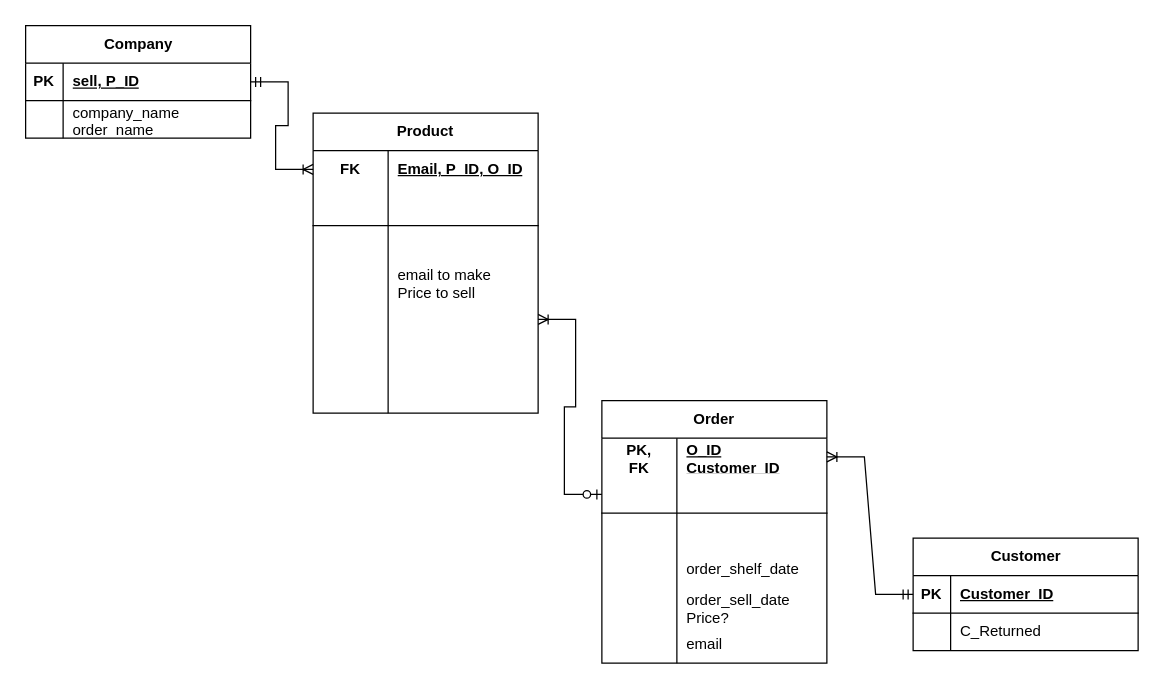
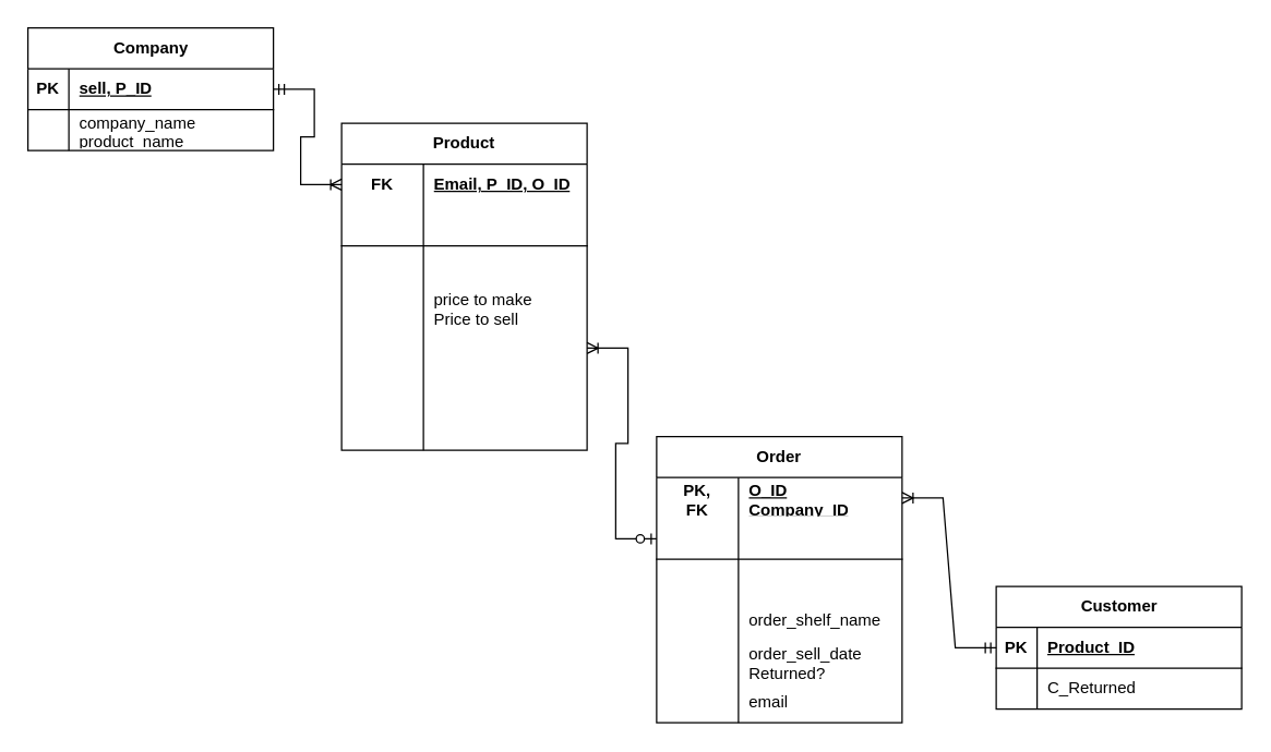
  <mxCell id="0" />
  <mxCell id="1" parent="0" />
  <mxCell id="2" value="Company" style="shape=table;startSize=30;container=1;collapsible=1;childLayout=tableLayout;fixedRows=1;rowLines=0;fontStyle=1;align=center;resizeLast=1;html=1;" parent="1" vertex="1"><mxGeometry x="20" y="20" width="180" height="90" as="geometry" /></mxCell>
  <mxCell id="3" value="" style="shape=tableRow;horizontal=0;startSize=0;swimlaneHead=0;swimlaneBody=0;fillColor=none;collapsible=0;dropTarget=0;points=[[0,0.5],[1,0.5]];portConstraint=eastwest;top=0;left=0;right=0;bottom=1;" parent="2" vertex="1"><mxGeometry y="30" width="180" height="30" as="geometry" /></mxCell>
  <mxCell id="4" value="PK" style="shape=partialRectangle;connectable=0;fillColor=none;top=0;left=0;bottom=0;right=0;fontStyle=1;overflow=hidden;whiteSpace=wrap;html=1;" parent="3" vertex="1"><mxGeometry width="30" height="30" as="geometry"><mxRectangle width="30" height="30" as="alternateBounds" /></mxGeometry></mxCell>
  <mxCell id="5" value="sell, P_ID" style="shape=partialRectangle;connectable=0;fillColor=none;top=0;left=0;bottom=0;right=0;align=left;spacingLeft=6;fontStyle=5;overflow=hidden;whiteSpace=wrap;html=1;" parent="3" vertex="1"><mxGeometry x="30" width="150" height="30" as="geometry"><mxRectangle width="150" height="30" as="alternateBounds" /></mxGeometry></mxCell>
  <mxCell id="6" value="" style="shape=tableRow;horizontal=0;startSize=0;swimlaneHead=0;swimlaneBody=0;fillColor=none;collapsible=0;dropTarget=0;points=[[0,0.5],[1,0.5]];portConstraint=eastwest;top=0;left=0;right=0;bottom=0;" parent="2" vertex="1"><mxGeometry y="60" width="180" height="30" as="geometry" /></mxCell>
  <mxCell id="7" value="" style="shape=partialRectangle;connectable=0;fillColor=none;top=0;left=0;bottom=0;right=0;editable=1;overflow=hidden;whiteSpace=wrap;html=1;" parent="6" vertex="1"><mxGeometry width="30" height="30" as="geometry"><mxRectangle width="30" height="30" as="alternateBounds" /></mxGeometry></mxCell>
- <mxCell id="8" value="company_name&lt;br&gt;order_name" style="shape=partialRectangle;connectable=0;fillColor=none;top=0;left=0;bottom=0;right=0;align=left;spacingLeft=6;overflow=hidden;whiteSpace=wrap;html=1;" parent="6" vertex="1"><mxGeometry x="30" width="150" height="30" as="geometry"><mxRectangle width="150" height="30" as="alternateBounds" /></mxGeometry></mxCell>
+ <mxCell id="8" value="company_name&lt;br&gt;product_name" style="shape=partialRectangle;connectable=0;fillColor=none;top=0;left=0;bottom=0;right=0;align=left;spacingLeft=6;overflow=hidden;whiteSpace=wrap;html=1;" parent="6" vertex="1"><mxGeometry x="30" width="150" height="30" as="geometry"><mxRectangle width="150" height="30" as="alternateBounds" /></mxGeometry></mxCell>
  <mxCell id="9" value="Product" style="shape=table;startSize=30;container=1;collapsible=1;childLayout=tableLayout;fixedRows=1;rowLines=0;fontStyle=1;align=center;resizeLast=1;html=1;whiteSpace=wrap;" parent="1" vertex="1"><mxGeometry x="250" y="90" width="180" height="240" as="geometry" /></mxCell>
  <mxCell id="10" value="" style="shape=tableRow;horizontal=0;startSize=0;swimlaneHead=0;swimlaneBody=0;fillColor=none;collapsible=0;dropTarget=0;points=[[0,0.5],[1,0.5]];portConstraint=eastwest;top=0;left=0;right=0;bottom=0;html=1;" parent="9" vertex="1"><mxGeometry y="30" width="180" height="30" as="geometry" /></mxCell>
  <mxCell id="11" value="FK" style="shape=partialRectangle;connectable=0;fillColor=none;top=0;left=0;bottom=0;right=0;fontStyle=1;overflow=hidden;html=1;whiteSpace=wrap;" parent="10" vertex="1"><mxGeometry width="60" height="30" as="geometry"><mxRectangle width="60" height="30" as="alternateBounds" /></mxGeometry></mxCell>
  <mxCell id="12" value="Email, P_ID, O_ID" style="shape=partialRectangle;connectable=0;fillColor=none;top=0;left=0;bottom=0;right=0;align=left;spacingLeft=6;fontStyle=5;overflow=hidden;html=1;whiteSpace=wrap;" parent="10" vertex="1"><mxGeometry x="60" width="120" height="30" as="geometry"><mxRectangle width="120" height="30" as="alternateBounds" /></mxGeometry></mxCell>
  <mxCell id="13" value="" style="shape=tableRow;horizontal=0;startSize=0;swimlaneHead=0;swimlaneBody=0;fillColor=none;collapsible=0;dropTarget=0;points=[[0,0.5],[1,0.5]];portConstraint=eastwest;top=0;left=0;right=0;bottom=1;html=1;" parent="9" vertex="1"><mxGeometry y="60" width="180" height="30" as="geometry" /></mxCell>
  <mxCell id="14" value="" style="shape=partialRectangle;connectable=0;fillColor=none;top=0;left=0;bottom=0;right=0;fontStyle=1;overflow=hidden;html=1;whiteSpace=wrap;" parent="13" vertex="1"><mxGeometry width="60" height="30" as="geometry"><mxRectangle width="60" height="30" as="alternateBounds" /></mxGeometry></mxCell>
  <mxCell id="15" value="" style="shape=partialRectangle;connectable=0;fillColor=none;top=0;left=0;bottom=0;right=0;align=left;spacingLeft=6;fontStyle=5;overflow=hidden;html=1;whiteSpace=wrap;" parent="13" vertex="1"><mxGeometry x="60" width="120" height="30" as="geometry"><mxRectangle width="120" height="30" as="alternateBounds" /></mxGeometry></mxCell>
  <mxCell id="16" value="" style="shape=tableRow;horizontal=0;startSize=0;swimlaneHead=0;swimlaneBody=0;fillColor=none;collapsible=0;dropTarget=0;points=[[0,0.5],[1,0.5]];portConstraint=eastwest;top=0;left=0;right=0;bottom=0;html=1;" parent="9" vertex="1"><mxGeometry y="90" width="180" height="30" as="geometry" /></mxCell>
  <mxCell id="17" value="" style="shape=partialRectangle;connectable=0;fillColor=none;top=0;left=0;bottom=0;right=0;editable=1;overflow=hidden;html=1;whiteSpace=wrap;" parent="16" vertex="1"><mxGeometry width="60" height="30" as="geometry"><mxRectangle width="60" height="30" as="alternateBounds" /></mxGeometry></mxCell>
  <mxCell id="18" value="" style="shape=partialRectangle;connectable=0;fillColor=none;top=0;left=0;bottom=0;right=0;align=left;spacingLeft=6;overflow=hidden;html=1;whiteSpace=wrap;" parent="16" vertex="1"><mxGeometry x="60" width="120" height="30" as="geometry"><mxRectangle width="120" height="30" as="alternateBounds" /></mxGeometry></mxCell>
  <mxCell id="19" value="" style="shape=tableRow;horizontal=0;startSize=0;swimlaneHead=0;swimlaneBody=0;fillColor=none;collapsible=0;dropTarget=0;points=[[0,0.5],[1,0.5]];portConstraint=eastwest;top=0;left=0;right=0;bottom=0;html=1;" parent="9" vertex="1"><mxGeometry y="120" width="180" height="30" as="geometry" /></mxCell>
  <mxCell id="20" value="" style="shape=partialRectangle;connectable=0;fillColor=none;top=0;left=0;bottom=0;right=0;editable=1;overflow=hidden;html=1;whiteSpace=wrap;" parent="19" vertex="1"><mxGeometry width="60" height="30" as="geometry"><mxRectangle width="60" height="30" as="alternateBounds" /></mxGeometry></mxCell>
- <mxCell id="21" value="email to make&lt;br&gt;Price to sell&lt;br&gt;&lt;span style=&quot;white-space: pre;&quot;&gt;&#09;&lt;/span&gt;&lt;span style=&quot;white-space: pre;&quot;&gt;&#09;&lt;/span&gt;&lt;span style=&quot;white-space: pre;&quot;&gt;&#09;&lt;/span&gt;" style="shape=partialRectangle;connectable=0;fillColor=none;top=0;left=0;bottom=0;right=0;align=left;spacingLeft=6;overflow=hidden;html=1;whiteSpace=wrap;" parent="19" vertex="1"><mxGeometry x="60" width="120" height="30" as="geometry"><mxRectangle width="120" height="30" as="alternateBounds" /></mxGeometry></mxCell>
+ <mxCell id="21" value="price to make&lt;br&gt;Price to sell&lt;br&gt;&lt;span style=&quot;white-space: pre;&quot;&gt;&#09;&lt;/span&gt;&lt;span style=&quot;white-space: pre;&quot;&gt;&#09;&lt;/span&gt;&lt;span style=&quot;white-space: pre;&quot;&gt;&#09;&lt;/span&gt;" style="shape=partialRectangle;connectable=0;fillColor=none;top=0;left=0;bottom=0;right=0;align=left;spacingLeft=6;overflow=hidden;html=1;whiteSpace=wrap;" parent="19" vertex="1"><mxGeometry x="60" width="120" height="30" as="geometry"><mxRectangle width="120" height="30" as="alternateBounds" /></mxGeometry></mxCell>
  <mxCell id="22" value="" style="shape=tableRow;horizontal=0;startSize=0;swimlaneHead=0;swimlaneBody=0;fillColor=none;collapsible=0;dropTarget=0;points=[[0,0.5],[1,0.5]];portConstraint=eastwest;top=0;left=0;right=0;bottom=0;html=1;" parent="9" vertex="1"><mxGeometry y="150" width="180" height="30" as="geometry" /></mxCell>
  <mxCell id="23" value="" style="shape=partialRectangle;connectable=0;fillColor=none;top=0;left=0;bottom=0;right=0;editable=1;overflow=hidden;html=1;whiteSpace=wrap;" parent="22" vertex="1"><mxGeometry width="60" height="30" as="geometry"><mxRectangle width="60" height="30" as="alternateBounds" /></mxGeometry></mxCell>
  <mxCell id="24" value="" style="shape=partialRectangle;connectable=0;fillColor=none;top=0;left=0;bottom=0;right=0;align=left;spacingLeft=6;overflow=hidden;html=1;whiteSpace=wrap;" parent="22" vertex="1"><mxGeometry x="60" width="120" height="30" as="geometry"><mxRectangle width="120" height="30" as="alternateBounds" /></mxGeometry></mxCell>
  <mxCell id="25" value="" style="shape=tableRow;horizontal=0;startSize=0;swimlaneHead=0;swimlaneBody=0;fillColor=none;collapsible=0;dropTarget=0;points=[[0,0.5],[1,0.5]];portConstraint=eastwest;top=0;left=0;right=0;bottom=0;html=1;" parent="9" vertex="1"><mxGeometry y="180" width="180" height="30" as="geometry" /></mxCell>
  <mxCell id="26" value="" style="shape=partialRectangle;connectable=0;fillColor=none;top=0;left=0;bottom=0;right=0;editable=1;overflow=hidden;html=1;whiteSpace=wrap;" parent="25" vertex="1"><mxGeometry width="60" height="30" as="geometry"><mxRectangle width="60" height="30" as="alternateBounds" /></mxGeometry></mxCell>
  <mxCell id="27" value="" style="shape=partialRectangle;connectable=0;fillColor=none;top=0;left=0;bottom=0;right=0;align=left;spacingLeft=6;overflow=hidden;html=1;whiteSpace=wrap;" parent="25" vertex="1"><mxGeometry x="60" width="120" height="30" as="geometry"><mxRectangle width="120" height="30" as="alternateBounds" /></mxGeometry></mxCell>
  <mxCell id="28" value="" style="shape=tableRow;horizontal=0;startSize=0;swimlaneHead=0;swimlaneBody=0;fillColor=none;collapsible=0;dropTarget=0;points=[[0,0.5],[1,0.5]];portConstraint=eastwest;top=0;left=0;right=0;bottom=0;html=1;" parent="9" vertex="1"><mxGeometry y="210" width="180" height="30" as="geometry" /></mxCell>
  <mxCell id="29" value="" style="shape=partialRectangle;connectable=0;fillColor=none;top=0;left=0;bottom=0;right=0;editable=1;overflow=hidden;html=1;whiteSpace=wrap;" parent="28" vertex="1"><mxGeometry width="60" height="30" as="geometry"><mxRectangle width="60" height="30" as="alternateBounds" /></mxGeometry></mxCell>
  <mxCell id="30" value="" style="shape=partialRectangle;connectable=0;fillColor=none;top=0;left=0;bottom=0;right=0;align=left;spacingLeft=6;overflow=hidden;html=1;whiteSpace=wrap;" parent="28" vertex="1"><mxGeometry x="60" width="120" height="30" as="geometry"><mxRectangle width="120" height="30" as="alternateBounds" /></mxGeometry></mxCell>
  <mxCell id="31" value="" style="edgeStyle=entityRelationEdgeStyle;fontSize=12;html=1;endArrow=ERoneToMany;startArrow=ERmandOne;rounded=0;exitX=1;exitY=0.5;exitDx=0;exitDy=0;" parent="9" source="3" edge="1"><mxGeometry width="100" height="100" relative="1" as="geometry"><mxPoint x="-10" y="310" as="sourcePoint" /><mxPoint y="45" as="targetPoint" /><Array as="points"><mxPoint x="-280" y="130" /><mxPoint x="-90" y="220" /><mxPoint x="-270" y="180" /></Array></mxGeometry></mxCell>
  <mxCell id="32" value="Order" style="shape=table;startSize=30;container=1;collapsible=1;childLayout=tableLayout;fixedRows=1;rowLines=0;fontStyle=1;align=center;resizeLast=1;html=1;whiteSpace=wrap;" parent="1" vertex="1"><mxGeometry x="481" y="320" width="180" height="210" as="geometry" /></mxCell>
  <mxCell id="33" value="" style="shape=tableRow;horizontal=0;startSize=0;swimlaneHead=0;swimlaneBody=0;fillColor=none;collapsible=0;dropTarget=0;points=[[0,0.5],[1,0.5]];portConstraint=eastwest;top=0;left=0;right=0;bottom=0;html=1;" parent="32" vertex="1"><mxGeometry y="30" width="180" height="30" as="geometry" /></mxCell>
  <mxCell id="34" value="PK,&lt;br&gt;FK" style="shape=partialRectangle;connectable=0;fillColor=none;top=0;left=0;bottom=0;right=0;fontStyle=1;overflow=hidden;html=1;whiteSpace=wrap;" parent="33" vertex="1"><mxGeometry width="60" height="30" as="geometry"><mxRectangle width="60" height="30" as="alternateBounds" /></mxGeometry></mxCell>
- <mxCell id="35" value="O_ID &lt;br&gt;Customer_ID" style="shape=partialRectangle;connectable=0;fillColor=none;top=0;left=0;bottom=0;right=0;align=left;spacingLeft=6;fontStyle=5;overflow=hidden;html=1;whiteSpace=wrap;" parent="33" vertex="1"><mxGeometry x="60" width="120" height="30" as="geometry"><mxRectangle width="120" height="30" as="alternateBounds" /></mxGeometry></mxCell>
+ <mxCell id="35" value="O_ID &lt;br&gt;Company_ID" style="shape=partialRectangle;connectable=0;fillColor=none;top=0;left=0;bottom=0;right=0;align=left;spacingLeft=6;fontStyle=5;overflow=hidden;html=1;whiteSpace=wrap;" parent="33" vertex="1"><mxGeometry x="60" width="120" height="30" as="geometry"><mxRectangle width="120" height="30" as="alternateBounds" /></mxGeometry></mxCell>
  <mxCell id="36" value="" style="shape=tableRow;horizontal=0;startSize=0;swimlaneHead=0;swimlaneBody=0;fillColor=none;collapsible=0;dropTarget=0;points=[[0,0.5],[1,0.5]];portConstraint=eastwest;top=0;left=0;right=0;bottom=1;html=1;" parent="32" vertex="1"><mxGeometry y="60" width="180" height="30" as="geometry" /></mxCell>
  <mxCell id="37" value="" style="shape=partialRectangle;connectable=0;fillColor=none;top=0;left=0;bottom=0;right=0;fontStyle=1;overflow=hidden;html=1;whiteSpace=wrap;" parent="36" vertex="1"><mxGeometry width="60" height="30" as="geometry"><mxRectangle width="60" height="30" as="alternateBounds" /></mxGeometry></mxCell>
  <mxCell id="38" value="" style="shape=partialRectangle;connectable=0;fillColor=none;top=0;left=0;bottom=0;right=0;align=left;spacingLeft=6;fontStyle=5;overflow=hidden;html=1;whiteSpace=wrap;" parent="36" vertex="1"><mxGeometry x="60" width="120" height="30" as="geometry"><mxRectangle width="120" height="30" as="alternateBounds" /></mxGeometry></mxCell>
  <mxCell id="39" value="" style="shape=tableRow;horizontal=0;startSize=0;swimlaneHead=0;swimlaneBody=0;fillColor=none;collapsible=0;dropTarget=0;points=[[0,0.5],[1,0.5]];portConstraint=eastwest;top=0;left=0;right=0;bottom=0;html=1;" parent="32" vertex="1"><mxGeometry y="90" width="180" height="30" as="geometry" /></mxCell>
  <mxCell id="40" value="" style="shape=partialRectangle;connectable=0;fillColor=none;top=0;left=0;bottom=0;right=0;editable=1;overflow=hidden;html=1;whiteSpace=wrap;" parent="39" vertex="1"><mxGeometry width="60" height="30" as="geometry"><mxRectangle width="60" height="30" as="alternateBounds" /></mxGeometry></mxCell>
  <mxCell id="41" value="" style="shape=partialRectangle;connectable=0;fillColor=none;top=0;left=0;bottom=0;right=0;align=left;spacingLeft=6;overflow=hidden;html=1;whiteSpace=wrap;" parent="39" vertex="1"><mxGeometry x="60" width="120" height="30" as="geometry"><mxRectangle width="120" height="30" as="alternateBounds" /></mxGeometry></mxCell>
  <mxCell id="42" value="" style="shape=tableRow;horizontal=0;startSize=0;swimlaneHead=0;swimlaneBody=0;fillColor=none;collapsible=0;dropTarget=0;points=[[0,0.5],[1,0.5]];portConstraint=eastwest;top=0;left=0;right=0;bottom=0;html=1;" parent="32" vertex="1"><mxGeometry y="120" width="180" height="30" as="geometry" /></mxCell>
  <mxCell id="43" value="" style="shape=partialRectangle;connectable=0;fillColor=none;top=0;left=0;bottom=0;right=0;editable=1;overflow=hidden;html=1;whiteSpace=wrap;" parent="42" vertex="1"><mxGeometry width="60" height="30" as="geometry"><mxRectangle width="60" height="30" as="alternateBounds" /></mxGeometry></mxCell>
- <mxCell id="44" value="order_shelf_date" style="shape=partialRectangle;connectable=0;fillColor=none;top=0;left=0;bottom=0;right=0;align=left;spacingLeft=6;overflow=hidden;html=1;whiteSpace=wrap;" parent="42" vertex="1"><mxGeometry x="60" width="120" height="30" as="geometry"><mxRectangle width="120" height="30" as="alternateBounds" /></mxGeometry></mxCell>
+ <mxCell id="44" value="order_shelf_name" style="shape=partialRectangle;connectable=0;fillColor=none;top=0;left=0;bottom=0;right=0;align=left;spacingLeft=6;overflow=hidden;html=1;whiteSpace=wrap;" parent="42" vertex="1"><mxGeometry x="60" width="120" height="30" as="geometry"><mxRectangle width="120" height="30" as="alternateBounds" /></mxGeometry></mxCell>
  <mxCell id="45" value="" style="shape=tableRow;horizontal=0;startSize=0;swimlaneHead=0;swimlaneBody=0;fillColor=none;collapsible=0;dropTarget=0;points=[[0,0.5],[1,0.5]];portConstraint=eastwest;top=0;left=0;right=0;bottom=0;html=1;" parent="32" vertex="1"><mxGeometry y="150" width="180" height="30" as="geometry" /></mxCell>
  <mxCell id="46" value="" style="shape=partialRectangle;connectable=0;fillColor=none;top=0;left=0;bottom=0;right=0;editable=1;overflow=hidden;html=1;whiteSpace=wrap;" parent="45" vertex="1"><mxGeometry width="60" height="30" as="geometry"><mxRectangle width="60" height="30" as="alternateBounds" /></mxGeometry></mxCell>
- <mxCell id="47" value="order_sell_date&lt;br&gt;Price?" style="shape=partialRectangle;connectable=0;fillColor=none;top=0;left=0;bottom=0;right=0;align=left;spacingLeft=6;overflow=hidden;html=1;whiteSpace=wrap;" parent="45" vertex="1"><mxGeometry x="60" width="120" height="30" as="geometry"><mxRectangle width="120" height="30" as="alternateBounds" /></mxGeometry></mxCell>
+ <mxCell id="47" value="order_sell_date&lt;br&gt;Returned?" style="shape=partialRectangle;connectable=0;fillColor=none;top=0;left=0;bottom=0;right=0;align=left;spacingLeft=6;overflow=hidden;html=1;whiteSpace=wrap;" parent="45" vertex="1"><mxGeometry x="60" width="120" height="30" as="geometry"><mxRectangle width="120" height="30" as="alternateBounds" /></mxGeometry></mxCell>
  <mxCell id="48" value="" style="shape=tableRow;horizontal=0;startSize=0;swimlaneHead=0;swimlaneBody=0;fillColor=none;collapsible=0;dropTarget=0;points=[[0,0.5],[1,0.5]];portConstraint=eastwest;top=0;left=0;right=0;bottom=0;html=1;" parent="32" vertex="1"><mxGeometry y="180" width="180" height="30" as="geometry" /></mxCell>
  <mxCell id="49" value="" style="shape=partialRectangle;connectable=0;fillColor=none;top=0;left=0;bottom=0;right=0;editable=1;overflow=hidden;html=1;whiteSpace=wrap;" parent="48" vertex="1"><mxGeometry width="60" height="30" as="geometry"><mxRectangle width="60" height="30" as="alternateBounds" /></mxGeometry></mxCell>
  <mxCell id="50" value="email" style="shape=partialRectangle;connectable=0;fillColor=none;top=0;left=0;bottom=0;right=0;align=left;spacingLeft=6;overflow=hidden;html=1;whiteSpace=wrap;" parent="48" vertex="1"><mxGeometry x="60" width="120" height="30" as="geometry"><mxRectangle width="120" height="30" as="alternateBounds" /></mxGeometry></mxCell>
  <mxCell id="51" value="Customer" style="shape=table;startSize=30;container=1;collapsible=1;childLayout=tableLayout;fixedRows=1;rowLines=0;fontStyle=1;align=center;resizeLast=1;html=1;" parent="1" vertex="1"><mxGeometry x="730" y="430" width="180" height="90" as="geometry" /></mxCell>
  <mxCell id="52" value="" style="shape=tableRow;horizontal=0;startSize=0;swimlaneHead=0;swimlaneBody=0;fillColor=none;collapsible=0;dropTarget=0;points=[[0,0.5],[1,0.5]];portConstraint=eastwest;top=0;left=0;right=0;bottom=1;" parent="51" vertex="1"><mxGeometry y="30" width="180" height="30" as="geometry" /></mxCell>
  <mxCell id="53" value="PK" style="shape=partialRectangle;connectable=0;fillColor=none;top=0;left=0;bottom=0;right=0;fontStyle=1;overflow=hidden;whiteSpace=wrap;html=1;" parent="52" vertex="1"><mxGeometry width="30" height="30" as="geometry"><mxRectangle width="30" height="30" as="alternateBounds" /></mxGeometry></mxCell>
- <mxCell id="54" value="Customer_ID" style="shape=partialRectangle;connectable=0;fillColor=none;top=0;left=0;bottom=0;right=0;align=left;spacingLeft=6;fontStyle=5;overflow=hidden;whiteSpace=wrap;html=1;" parent="52" vertex="1"><mxGeometry x="30" width="150" height="30" as="geometry"><mxRectangle width="150" height="30" as="alternateBounds" /></mxGeometry></mxCell>
+ <mxCell id="54" value="Product_ID" style="shape=partialRectangle;connectable=0;fillColor=none;top=0;left=0;bottom=0;right=0;align=left;spacingLeft=6;fontStyle=5;overflow=hidden;whiteSpace=wrap;html=1;" parent="52" vertex="1"><mxGeometry x="30" width="150" height="30" as="geometry"><mxRectangle width="150" height="30" as="alternateBounds" /></mxGeometry></mxCell>
  <mxCell id="55" value="" style="shape=tableRow;horizontal=0;startSize=0;swimlaneHead=0;swimlaneBody=0;fillColor=none;collapsible=0;dropTarget=0;points=[[0,0.5],[1,0.5]];portConstraint=eastwest;top=0;left=0;right=0;bottom=0;" parent="51" vertex="1"><mxGeometry y="60" width="180" height="30" as="geometry" /></mxCell>
  <mxCell id="56" value="" style="shape=partialRectangle;connectable=0;fillColor=none;top=0;left=0;bottom=0;right=0;editable=1;overflow=hidden;whiteSpace=wrap;html=1;" parent="55" vertex="1"><mxGeometry width="30" height="30" as="geometry"><mxRectangle width="30" height="30" as="alternateBounds" /></mxGeometry></mxCell>
  <mxCell id="57" value="C_Returned" style="shape=partialRectangle;connectable=0;fillColor=none;top=0;left=0;bottom=0;right=0;align=left;spacingLeft=6;overflow=hidden;whiteSpace=wrap;html=1;" parent="55" vertex="1"><mxGeometry x="30" width="150" height="30" as="geometry"><mxRectangle width="150" height="30" as="alternateBounds" /></mxGeometry></mxCell>
  <mxCell id="58" value="" style="edgeStyle=entityRelationEdgeStyle;fontSize=12;html=1;endArrow=ERoneToMany;startArrow=ERmandOne;rounded=0;exitX=0;exitY=0.5;exitDx=0;exitDy=0;entryX=1;entryY=0.5;entryDx=0;entryDy=0;" parent="1" source="52" target="33" edge="1"><mxGeometry width="100" height="100" relative="1" as="geometry"><mxPoint x="500" y="430" as="sourcePoint" /><mxPoint x="560" y="360" as="targetPoint" /></mxGeometry></mxCell>
  <mxCell id="59" value="" style="edgeStyle=entityRelationEdgeStyle;fontSize=12;html=1;endArrow=ERoneToMany;startArrow=ERzeroToOne;rounded=0;exitX=0;exitY=0.5;exitDx=0;exitDy=0;entryX=1;entryY=0.5;entryDx=0;entryDy=0;" parent="1" source="36" target="22" edge="1"><mxGeometry width="100" height="100" relative="1" as="geometry"><mxPoint x="290" y="340" as="sourcePoint" /><mxPoint x="250" y="230" as="targetPoint" /><Array as="points"><mxPoint x="190" y="255" /><mxPoint x="180" y="255" /><mxPoint x="240" y="265" /><mxPoint x="240" y="295" /></Array></mxGeometry></mxCell>
